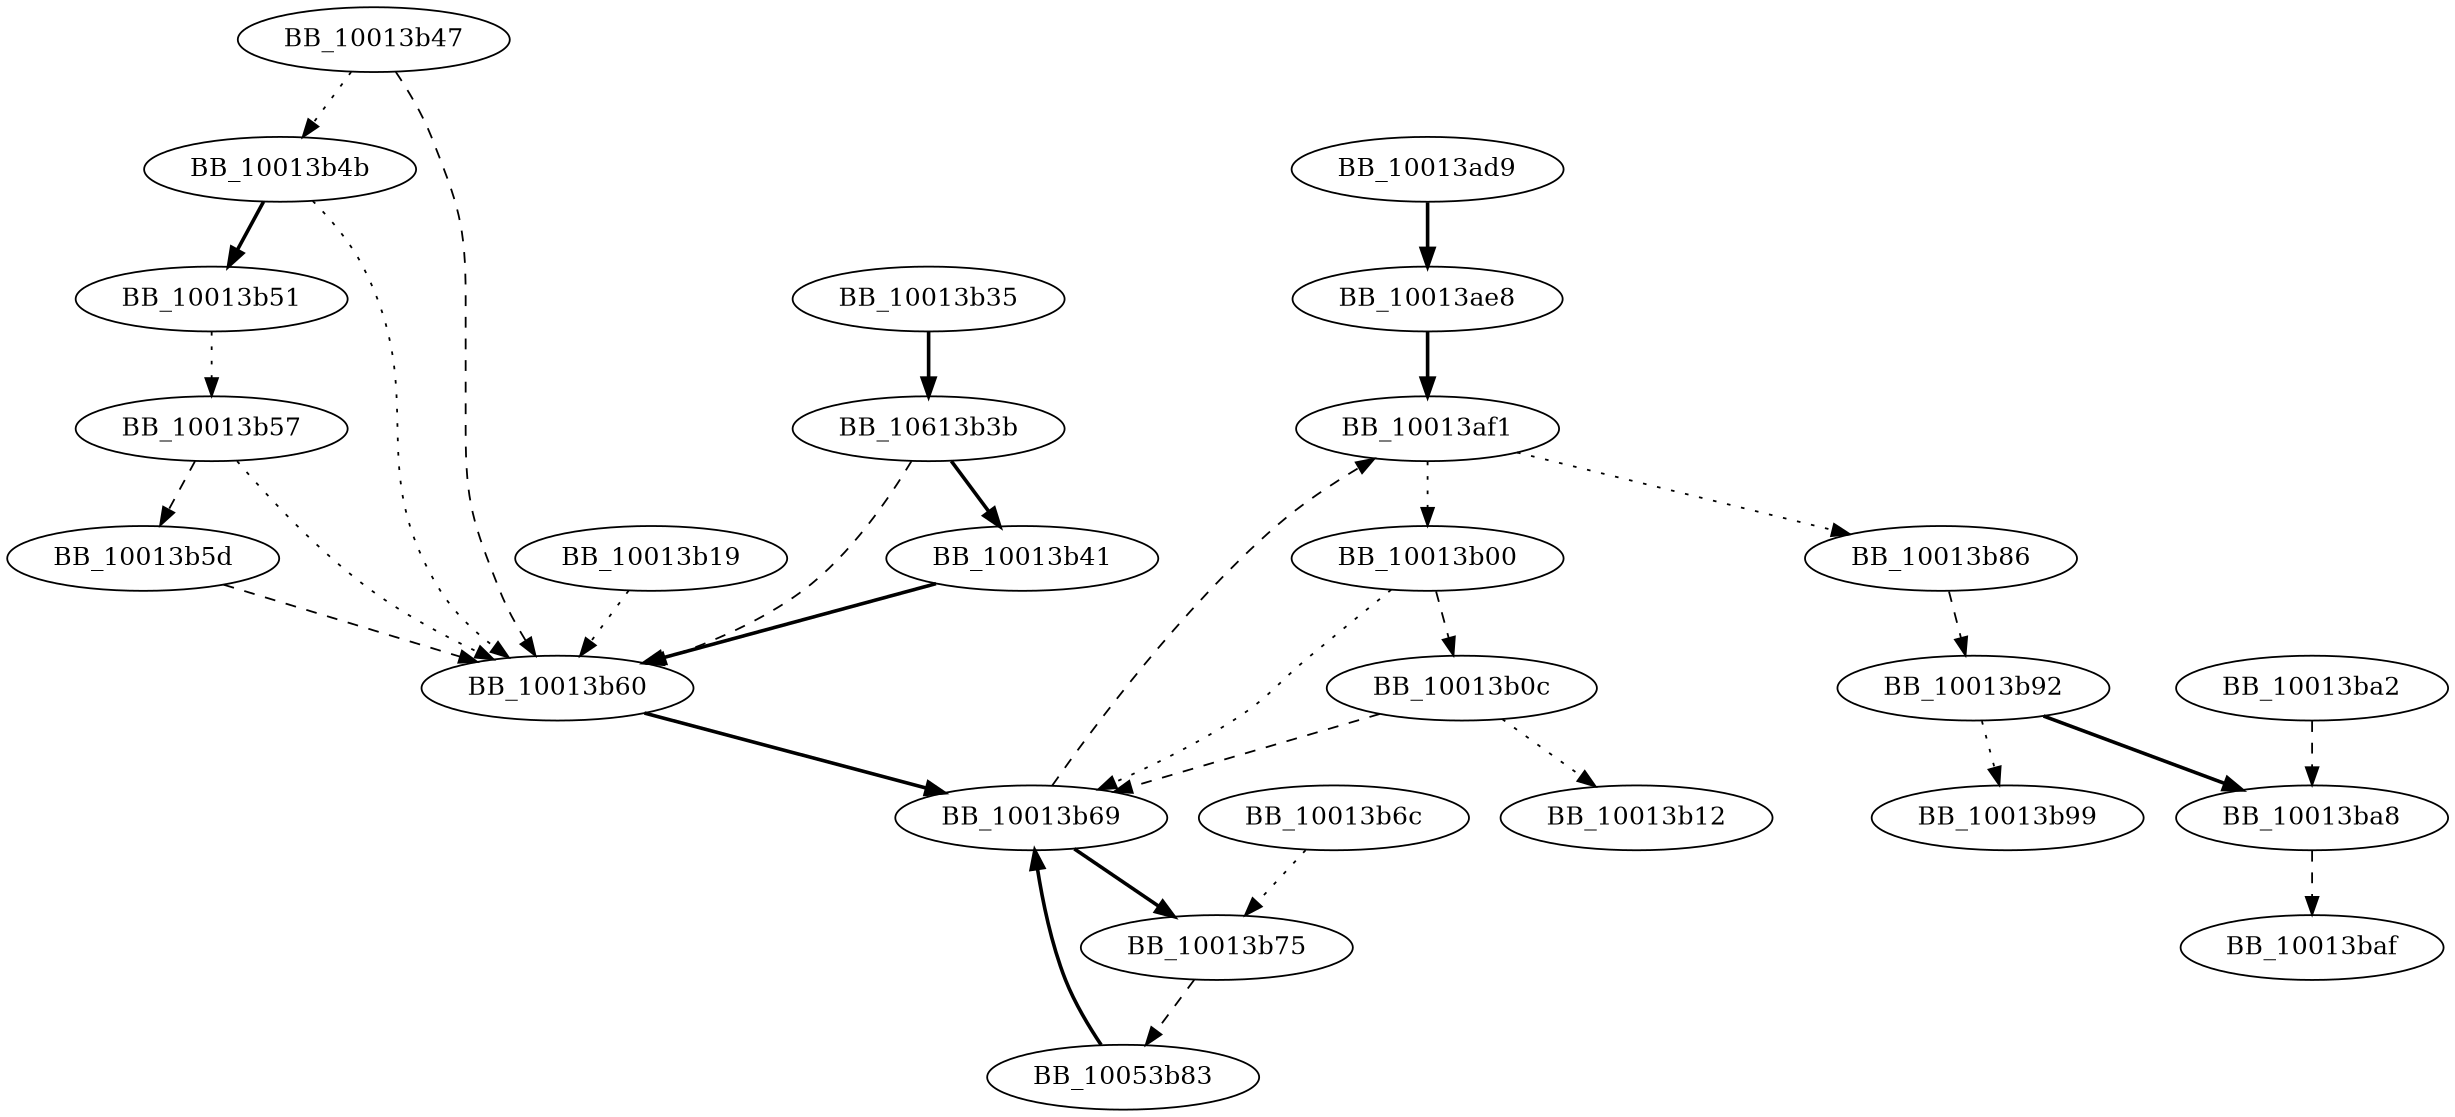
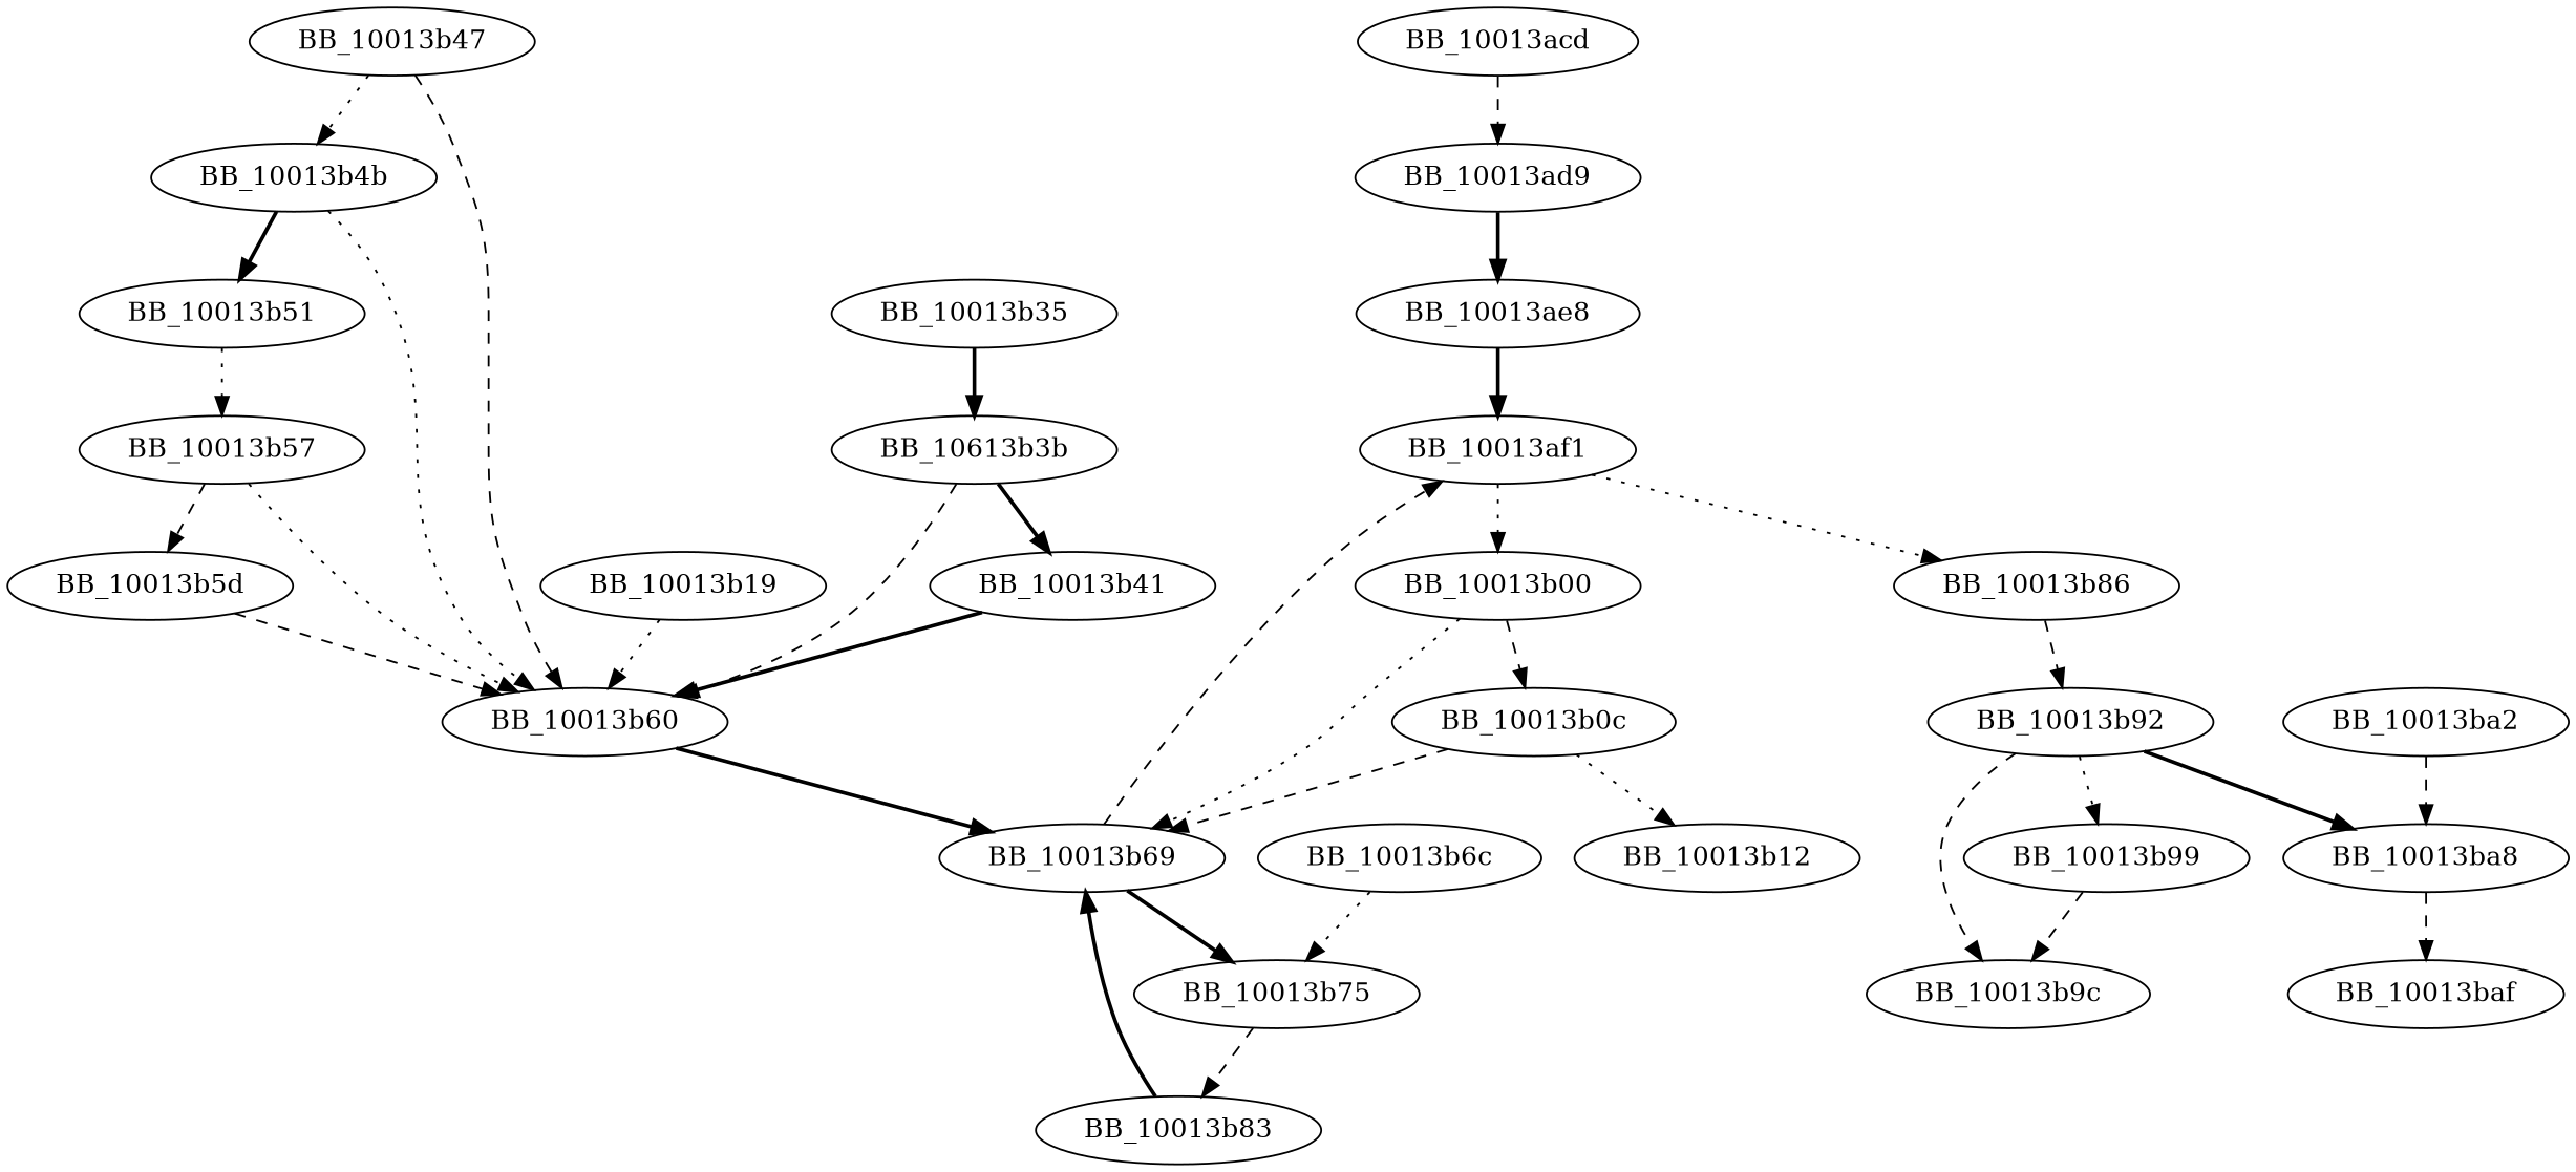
  digraph {
    edge [style=dashed]
+   BB_10013acd
    BB_10013ad9
    BB_10013ae8
    BB_10013af1
    BB_10013b00
    BB_10013b86
    BB_10013b0c
    BB_10013b69
    BB_10013b92
    BB_10013b12
    BB_10013b75
    BB_10013b99
+   BB_10013b9c
    BB_10013ba8
-   BB_10013b83 [label=BB_10053b83]
+   BB_10013b83
    BB_10013b19
    BB_10013b60
    n18 [label=BB_10613b3b]
    BB_10013b35
    BB_10013b47
    BB_10013b4b
    BB_10013b41
    BB_10013b51
    BB_10013b57
    BB_10013b5d
    BB_10013b6c
    BB_10013baf
    BB_10013ba2
+   BB_10013acd -> BB_10013ad9
    BB_10013ad9 -> BB_10013ae8 [style=bold]
    BB_10013ae8 -> BB_10013af1 [style=bold]
    BB_10013af1 -> BB_10013b00 [style=dotted]
    BB_10013af1 -> BB_10013b86 [style=dotted]
    BB_10013b00 -> BB_10013b0c
    BB_10013b00 -> BB_10013b69 [style=dotted]
    BB_10013b86 -> BB_10013b92
    BB_10013b0c -> BB_10013b69
    BB_10013b0c -> BB_10013b12 [style=dotted]
    BB_10013b69 -> BB_10013af1
    BB_10013b69 -> BB_10013b75 [style=bold]
    BB_10013b92 -> BB_10013b99 [style=dotted]
+   BB_10013b92 -> BB_10013b9c
    BB_10013b92 -> BB_10013ba8 [style=bold]
    BB_10013b75 -> BB_10013b83
+   BB_10013b99 -> BB_10013b9c
    BB_10013ba8 -> BB_10013baf
    BB_10013b83 -> BB_10013b69 [style=bold]
    BB_10013b19 -> BB_10013b60 [style=dotted]
    BB_10013b60 -> BB_10013b69 [style=bold]
    n18 -> BB_10013b60
    n18 -> BB_10013b41 [style=bold]
    BB_10013b35 -> n18 [style=bold]
    BB_10013b47 -> BB_10013b60
    BB_10013b47 -> BB_10013b4b [style=dotted]
    BB_10013b4b -> BB_10013b60 [style=dotted]
    BB_10013b4b -> BB_10013b51 [style=bold]
    BB_10013b41 -> BB_10013b60 [style=bold]
    BB_10013b51 -> BB_10013b57 [style=dotted]
    BB_10013b57 -> BB_10013b60 [style=dotted]
    BB_10013b57 -> BB_10013b5d
    BB_10013b5d -> BB_10013b60
    BB_10013b6c -> BB_10013b75 [style=dotted]
    BB_10013ba2 -> BB_10013ba8
  }
